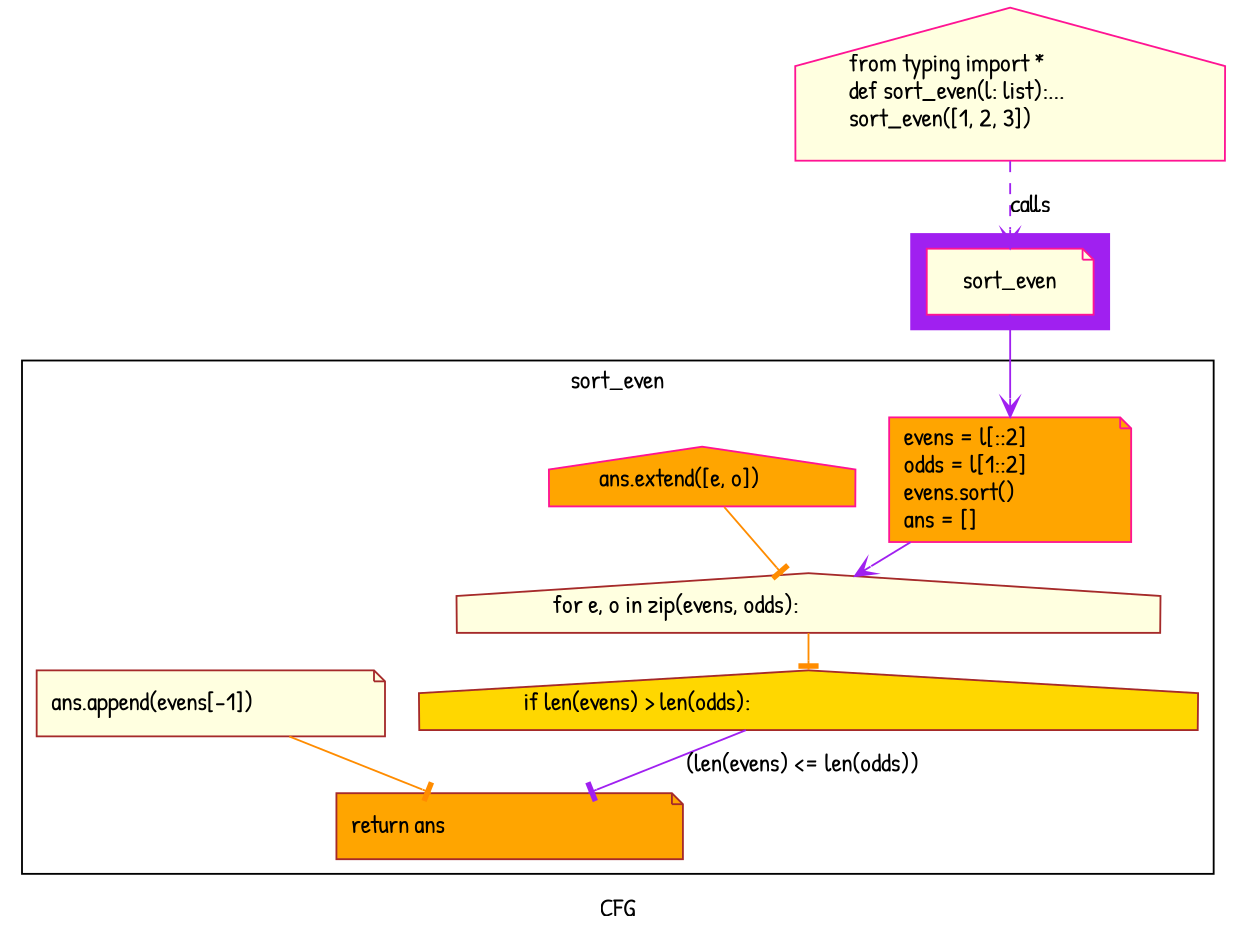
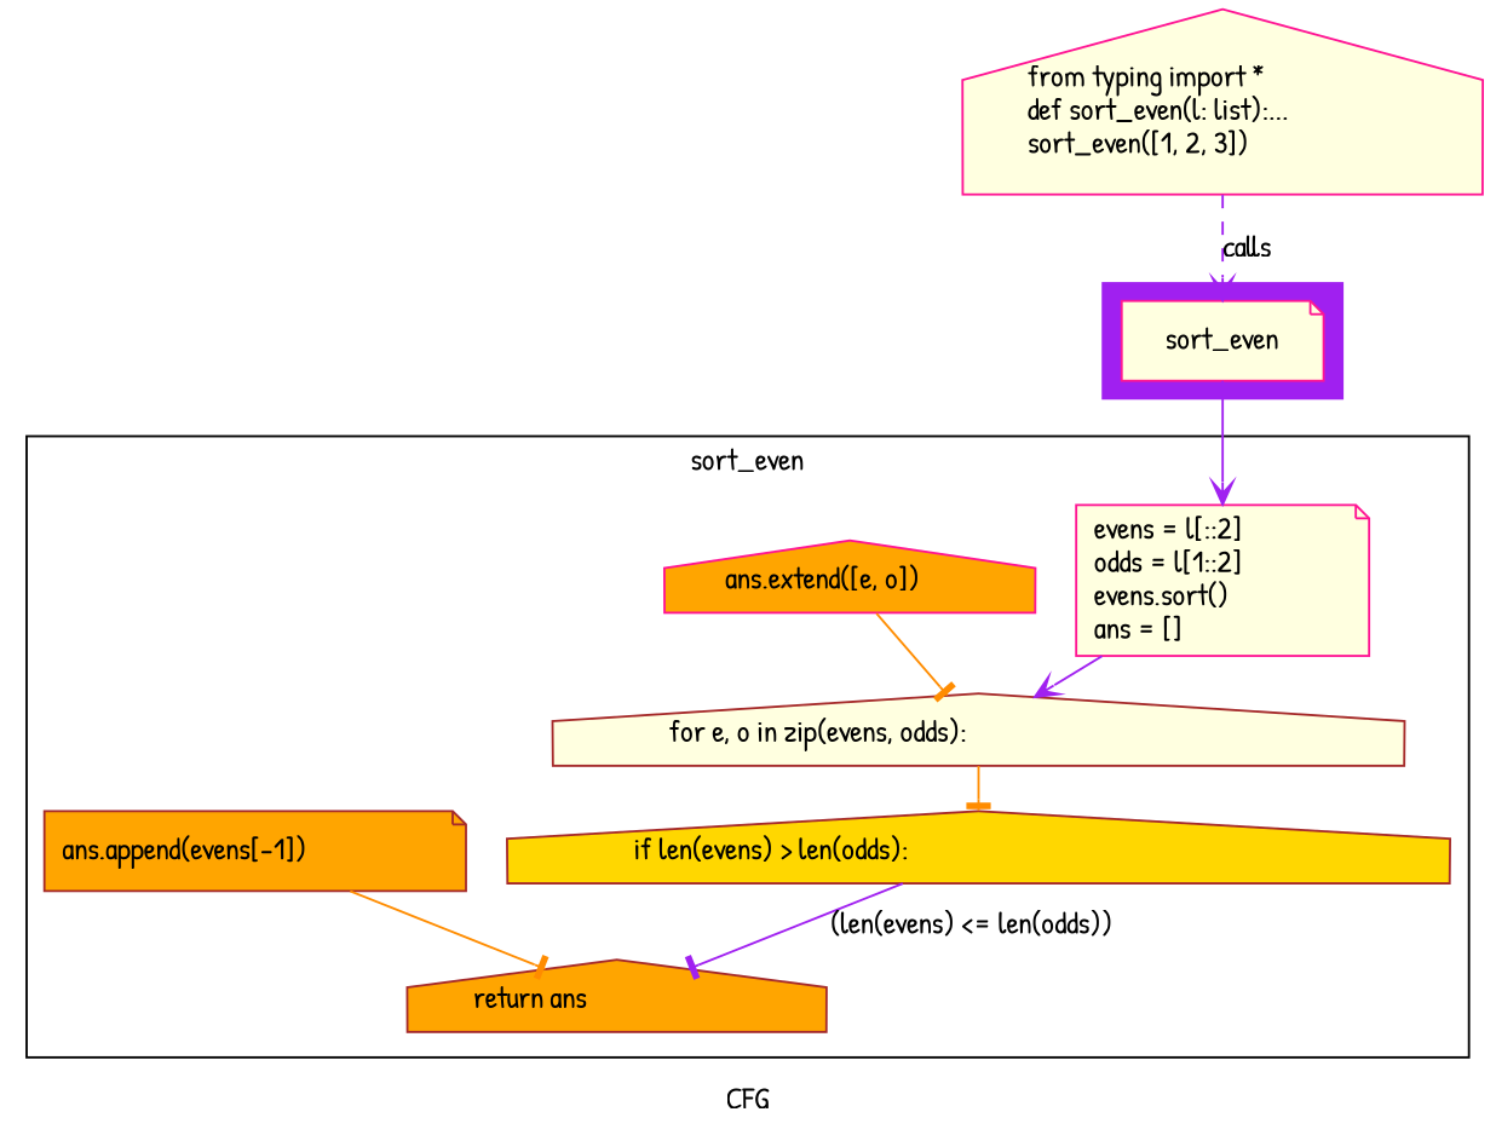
  digraph {
    compound=True
    fontname="Patrick Hand"
    label=CFG
    pack=False
    rankdir=TB
    ranksep=0.02
    node [color=deeppink fillcolor=lightyellow fontname="Patrick Hand" shape=house style="filled,solid"]
    edge [arrowhead=tee color=purple fontname="Patrick Hand"]
    n1 [height=0.5 label=sort_even linenum="[15]" shape=note style=filled width=1.2639]
-   n2 [fillcolor=orange height=0.94444 label="evens = l[::2]\lodds = l[1::2]\levens.sort()\lans = []\l" linenum="[5, 6, 7, 8]" shape=note width=1.8333]
+   n2 [height=0.94444 label="evens = l[::2]\lodds = l[1::2]\levens.sort()\lans = []\l" linenum="[5, 6, 7, 8]" shape=note width=1.8333]
    n3 [color=brown height=0.5 label="for e, o in zip(evens, odds):\l" linenum="[9]" width=5.3368]
    n4 [fillcolor=orange height=0.5 label="ans.extend([e, o])\l" linenum="[10]" width=2.2917]
    n5 [color=brown fillcolor=gold height=0.5 label="if len(evens) > len(odds):\l" linenum="[11]" width=5.8979]
-   n6 [color=brown height=0.5 label="ans.append(evens[-1])\l" linenum="[12]" shape=note width=2.6389]
-   n7 [color=brown fillcolor=orange height=0.5 label="return ans\l" linenum="[13]" shape=note width=2.6206]
+   n6 [color=brown fillcolor=orange height=0.5 label="ans.append(evens[-1])\l" linenum="[12]" shape=note width=2.6389]
+   n7 [color=brown fillcolor=orange height=0.5 label="return ans\l" linenum="[13]" width=2.6206]
    n8 [height=0.73611 label="from typing import *\ldef sort_even(l: list):...\lsort_even([1, 2, 3])\l" linenum="[1]" width=3.2083]
    subgraph cluster_1 {
      label=sort_even
      n2
      n3
      n4
      n5
      n6
      n7
      subgraph cluster_2 {
        color=purple
        compound=true
        label=""
        shape=tab
        style=filled
      }
      subgraph cluster_3 {
        color=purple
        compound=true
        label=""
        shape=tab
        style=filled
      }
      subgraph cluster_4 {
        color=purple
        compound=true
        label=""
        shape=tab
        style=filled
      }
      subgraph cluster_5 {
        color=purple
        compound=true
        label=""
        shape=tab
        style=filled
      }
      subgraph cluster_6 {
        color=purple
        compound=true
        label=""
        shape=tab
        style=filled
      }
    }
    subgraph cluster_7 {
      color=purple
      compound=true
      label=""
      shape=tab
      style=filled
      n1
    }
    n1 -> n2 [arrowhead=vee]
    n2 -> n3 [arrowhead=vee]
    n3 -> n5 [color=darkorange]
    n4 -> n3 [color=darkorange]
    n5 -> n7 [label="(len(evens) <= len(odds))"]
    n6 -> n7 [color=darkorange]
    n8 -> n1 [arrowhead=vee label=calls style=dashed]
  }
